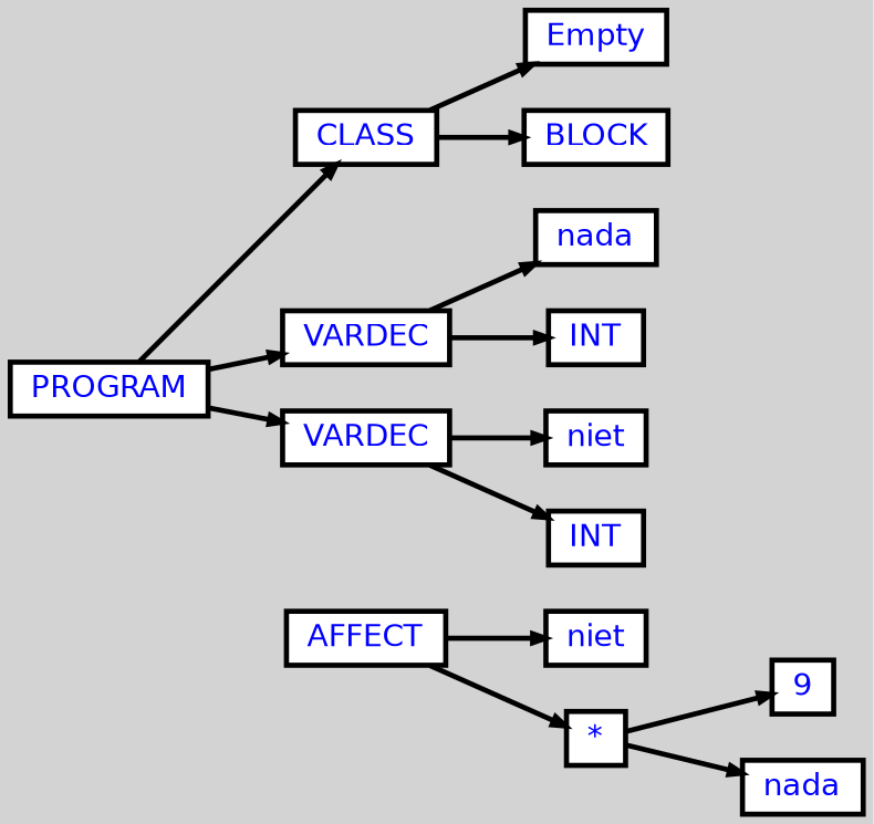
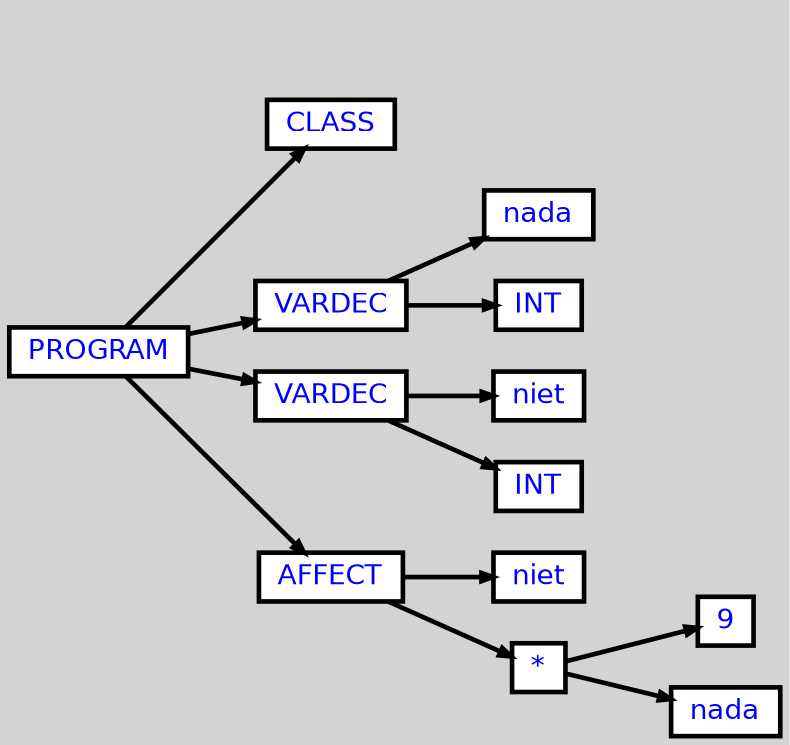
  digraph {
    bgcolor=lightgrey
    fontname="DejaVu Sans"
    ordering=out
    rankdir=LR
    ranksep=.4
    node [color=black fillcolor=white fixedsize=false fontcolor=blue fontname="DejaVu Sans" fontsize=12 shape=box style="filled, solid, bold"]
    edge [arrowsize=.5 color=black fontname="DejaVu Sans" style=bold]
    n1 [height=.25 label=PROGRAM width=.25]
    n2 [height=.25 label=CLASS width=.25]
    n3 [height=.25 label=VARDEC width=.25]
    n4 [height=.25 label=VARDEC width=.25]
    n5 [height=.25 label=AFFECT width=.25]
-   n6 [height=.25 label=Empty width=.25]
-   n7 [height=.25 label=BLOCK width=.25]
    n8 [height=.25 label=nada width=.25]
    n9 [height=.25 label=INT width=.25]
    n10 [height=.25 label=niet width=.25]
    n11 [height=.25 label=INT width=.25]
    n12 [height=.25 label=niet width=.25]
    n13 [height=.25 label="*" width=.25]
    n14 [height=.25 label=9 width=.25]
    n15 [height=.25 label=nada width=.25]
    n1 -> n2
    n1 -> n3
    n1 -> n4
-   n2 -> n6
-   n2 -> n7
+   n1 -> n5
    n3 -> n8
    n3 -> n9
    n4 -> n10
    n4 -> n11
    n5 -> n12
    n5 -> n13
    n13 -> n14
    n13 -> n15
  }
